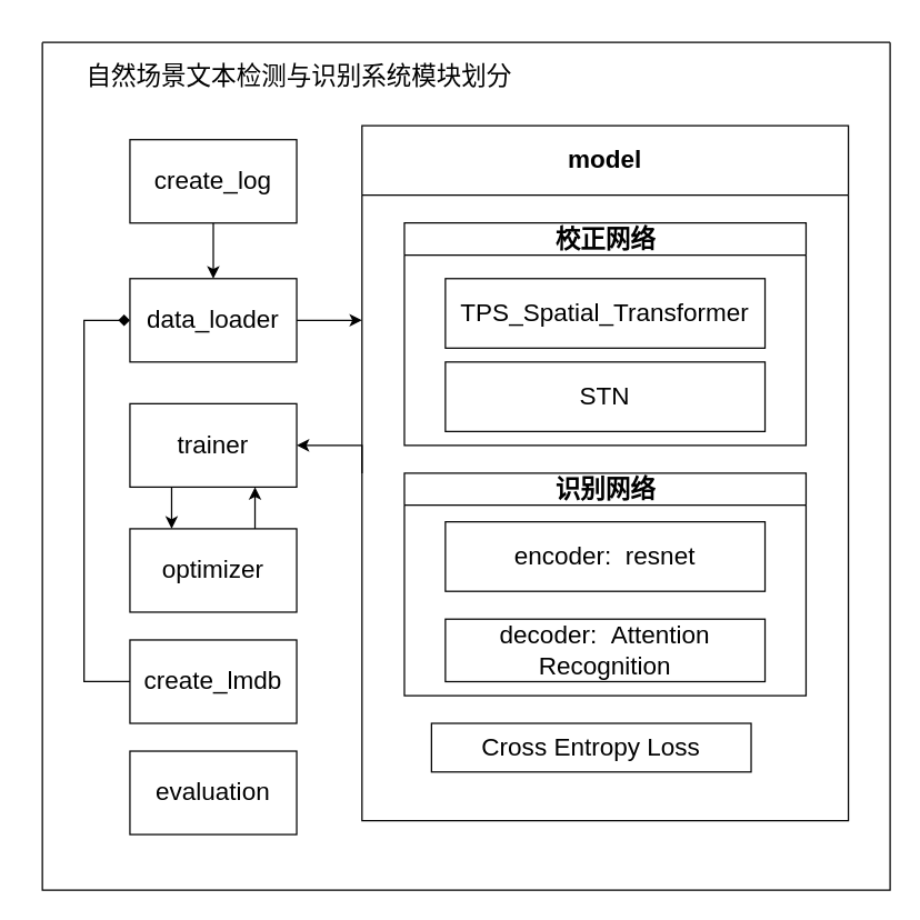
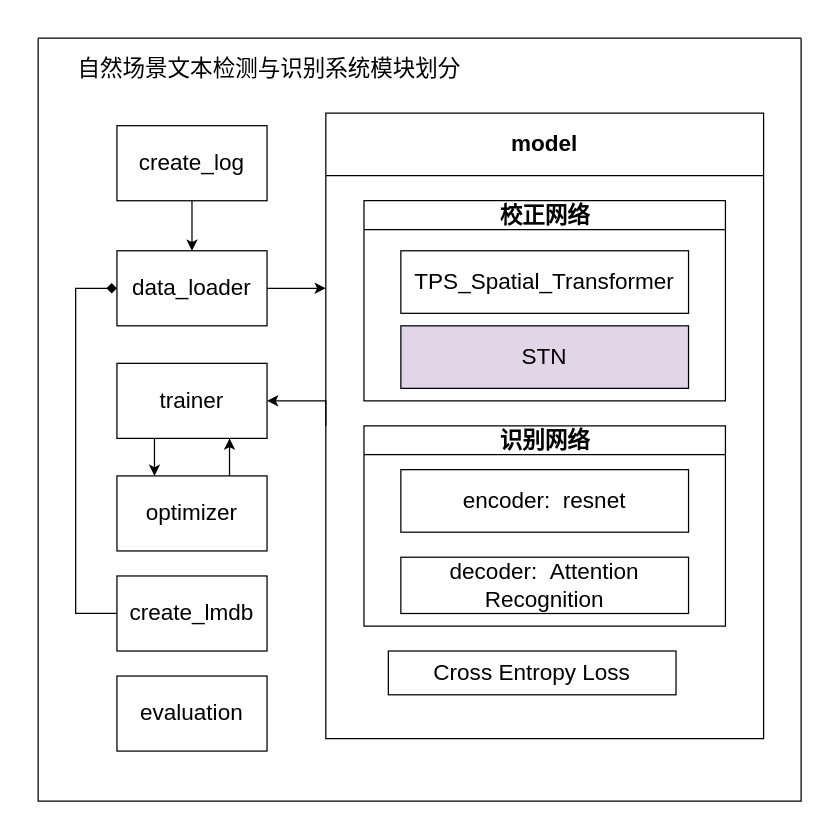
  <mxCell id="0" />
  <mxCell id="1" parent="0" />
  <mxCell id="2" value="" style="swimlane;startSize=0;" vertex="1" parent="1"><mxGeometry x="30" y="30" width="610" height="610" as="geometry" /></mxCell>
  <mxCell id="3" style="edgeStyle=orthogonalEdgeStyle;rounded=0;orthogonalLoop=1;jettySize=auto;html=1;exitX=0;exitY=0.5;exitDx=0;exitDy=0;" edge="1" parent="2" source="4" target="15"><mxGeometry relative="1" as="geometry"><Array as="points"><mxPoint x="230" y="290" /></Array></mxGeometry></mxCell>
  <mxCell id="4" value="&lt;font style=&quot;font-size: 18px;&quot;&gt;model&lt;/font&gt;" style="swimlane;whiteSpace=wrap;html=1;startSize=50;" vertex="1" parent="2"><mxGeometry x="230" y="60" width="350" height="500" as="geometry" /></mxCell>
  <mxCell id="5" value="&lt;font style=&quot;font-size: 18px;&quot;&gt;校正网络&lt;/font&gt;" style="swimlane;whiteSpace=wrap;html=1;" vertex="1" parent="4"><mxGeometry x="30.5" y="70" width="289" height="160" as="geometry" /></mxCell>
  <mxCell id="6" value="&lt;font style=&quot;font-size: 18px;&quot;&gt;TPS_Spatial_Transformer&lt;/font&gt;" style="rounded=0;whiteSpace=wrap;html=1;" vertex="1" parent="5"><mxGeometry x="29.5" y="40" width="230" height="50" as="geometry" /></mxCell>
- <mxCell id="7" value="&lt;font style=&quot;font-size: 18px;&quot;&gt;STN&lt;/font&gt;" style="rounded=0;whiteSpace=wrap;html=1;" vertex="1" parent="5"><mxGeometry x="29.5" y="100" width="230" height="50" as="geometry" /></mxCell>
+ <mxCell id="7" value="&lt;font style=&quot;font-size: 18px;&quot;&gt;STN&lt;/font&gt;" style="rounded=0;whiteSpace=wrap;html=1;fillColor=#e1d5e7;" vertex="1" parent="5"><mxGeometry x="29.5" y="100" width="230" height="50" as="geometry" /></mxCell>
  <mxCell id="8" value="&lt;font style=&quot;font-size: 18px;&quot;&gt;识别网络&lt;/font&gt;" style="swimlane;whiteSpace=wrap;html=1;" vertex="1" parent="4"><mxGeometry x="30.5" y="250" width="289" height="160" as="geometry" /></mxCell>
  <mxCell id="9" value="&lt;font style=&quot;font-size: 18px;&quot;&gt;encoder:&amp;nbsp; resnet&lt;/font&gt;" style="rounded=0;whiteSpace=wrap;html=1;" vertex="1" parent="8"><mxGeometry x="29.5" y="35" width="230" height="50" as="geometry" /></mxCell>
  <mxCell id="10" value="&lt;font style=&quot;font-size: 18px;&quot;&gt;&lt;font style=&quot;&quot;&gt;decoder:&amp;nbsp;&amp;nbsp;&lt;/font&gt;Attention Recognition&lt;/font&gt;" style="rounded=0;whiteSpace=wrap;html=1;" vertex="1" parent="8"><mxGeometry x="29.5" y="105" width="230" height="45" as="geometry" /></mxCell>
  <mxCell id="11" value="&lt;font style=&quot;font-size: 18px;&quot;&gt;Cross Entropy Loss&lt;/font&gt;" style="rounded=0;whiteSpace=wrap;html=1;" vertex="1" parent="4"><mxGeometry x="50" y="430" width="230" height="35" as="geometry" /></mxCell>
  <mxCell id="12" style="edgeStyle=orthogonalEdgeStyle;rounded=0;orthogonalLoop=1;jettySize=auto;html=1;exitX=1;exitY=0.5;exitDx=0;exitDy=0;" edge="1" parent="2" source="13"><mxGeometry relative="1" as="geometry"><mxPoint x="230" y="200" as="targetPoint" /><Array as="points"><mxPoint x="230" y="200" /></Array></mxGeometry></mxCell>
  <mxCell id="13" value="&lt;font style=&quot;font-size: 18px;&quot;&gt;data_loader&lt;/font&gt;" style="rounded=0;whiteSpace=wrap;html=1;" vertex="1" parent="2"><mxGeometry x="63" y="170" width="120" height="60" as="geometry" /></mxCell>
  <mxCell id="14" style="edgeStyle=orthogonalEdgeStyle;rounded=0;orthogonalLoop=1;jettySize=auto;html=1;exitX=0.25;exitY=1;exitDx=0;exitDy=0;entryX=0.25;entryY=0;entryDx=0;entryDy=0;" edge="1" parent="2" source="15" target="17"><mxGeometry relative="1" as="geometry" /></mxCell>
  <mxCell id="15" value="&lt;font style=&quot;font-size: 18px;&quot;&gt;trainer&lt;/font&gt;" style="rounded=0;whiteSpace=wrap;html=1;" vertex="1" parent="2"><mxGeometry x="63" y="260" width="120" height="60" as="geometry" /></mxCell>
  <mxCell id="16" style="edgeStyle=orthogonalEdgeStyle;rounded=0;orthogonalLoop=1;jettySize=auto;html=1;exitX=0.75;exitY=0;exitDx=0;exitDy=0;entryX=0.75;entryY=1;entryDx=0;entryDy=0;" edge="1" parent="2" source="17" target="15"><mxGeometry relative="1" as="geometry" /></mxCell>
  <mxCell id="17" value="&lt;span style=&quot;font-size: 18px;&quot;&gt;optimizer&lt;/span&gt;" style="rounded=0;whiteSpace=wrap;html=1;" vertex="1" parent="2"><mxGeometry x="63" y="350" width="120" height="60" as="geometry" /></mxCell>
  <mxCell id="18" value="&lt;font style=&quot;font-size: 18px;&quot;&gt;自然场景文本检测与识别系统模块划分&lt;/font&gt;" style="text;html=1;strokeColor=none;fillColor=none;align=center;verticalAlign=middle;whiteSpace=wrap;rounded=0;" vertex="1" parent="2"><mxGeometry x="-10" y="-10" width="390" height="70" as="geometry" /></mxCell>
  <mxCell id="19" style="edgeStyle=orthogonalEdgeStyle;rounded=0;orthogonalLoop=1;jettySize=auto;html=1;exitX=0.5;exitY=1;exitDx=0;exitDy=0;entryX=0.5;entryY=0;entryDx=0;entryDy=0;" edge="1" parent="2" source="20" target="13"><mxGeometry relative="1" as="geometry" /></mxCell>
  <mxCell id="20" value="&lt;font style=&quot;font-size: 18px;&quot;&gt;create_log&lt;/font&gt;" style="rounded=0;whiteSpace=wrap;html=1;" vertex="1" parent="2"><mxGeometry x="63" y="70" width="120" height="60" as="geometry" /></mxCell>
  <mxCell id="21" style="edgeStyle=orthogonalEdgeStyle;rounded=0;orthogonalLoop=1;jettySize=auto;html=1;exitX=0;exitY=0.5;exitDx=0;exitDy=0;entryX=0;entryY=0.5;entryDx=0;entryDy=0;endArrow=diamond;" edge="1" parent="2" source="22" target="13"><mxGeometry relative="1" as="geometry"><Array as="points"><mxPoint x="30" y="460" /><mxPoint x="30" y="200" /></Array></mxGeometry></mxCell>
  <mxCell id="22" value="&lt;font style=&quot;font-size: 18px;&quot;&gt;create_lmdb&lt;/font&gt;" style="rounded=0;whiteSpace=wrap;html=1;" vertex="1" parent="2"><mxGeometry x="63" y="430" width="120" height="60" as="geometry" /></mxCell>
  <mxCell id="23" value="&lt;span style=&quot;font-size: 18px;&quot;&gt;evaluation&lt;/span&gt;" style="rounded=0;whiteSpace=wrap;html=1;" vertex="1" parent="2"><mxGeometry x="63" y="510" width="120" height="60" as="geometry" /></mxCell>
